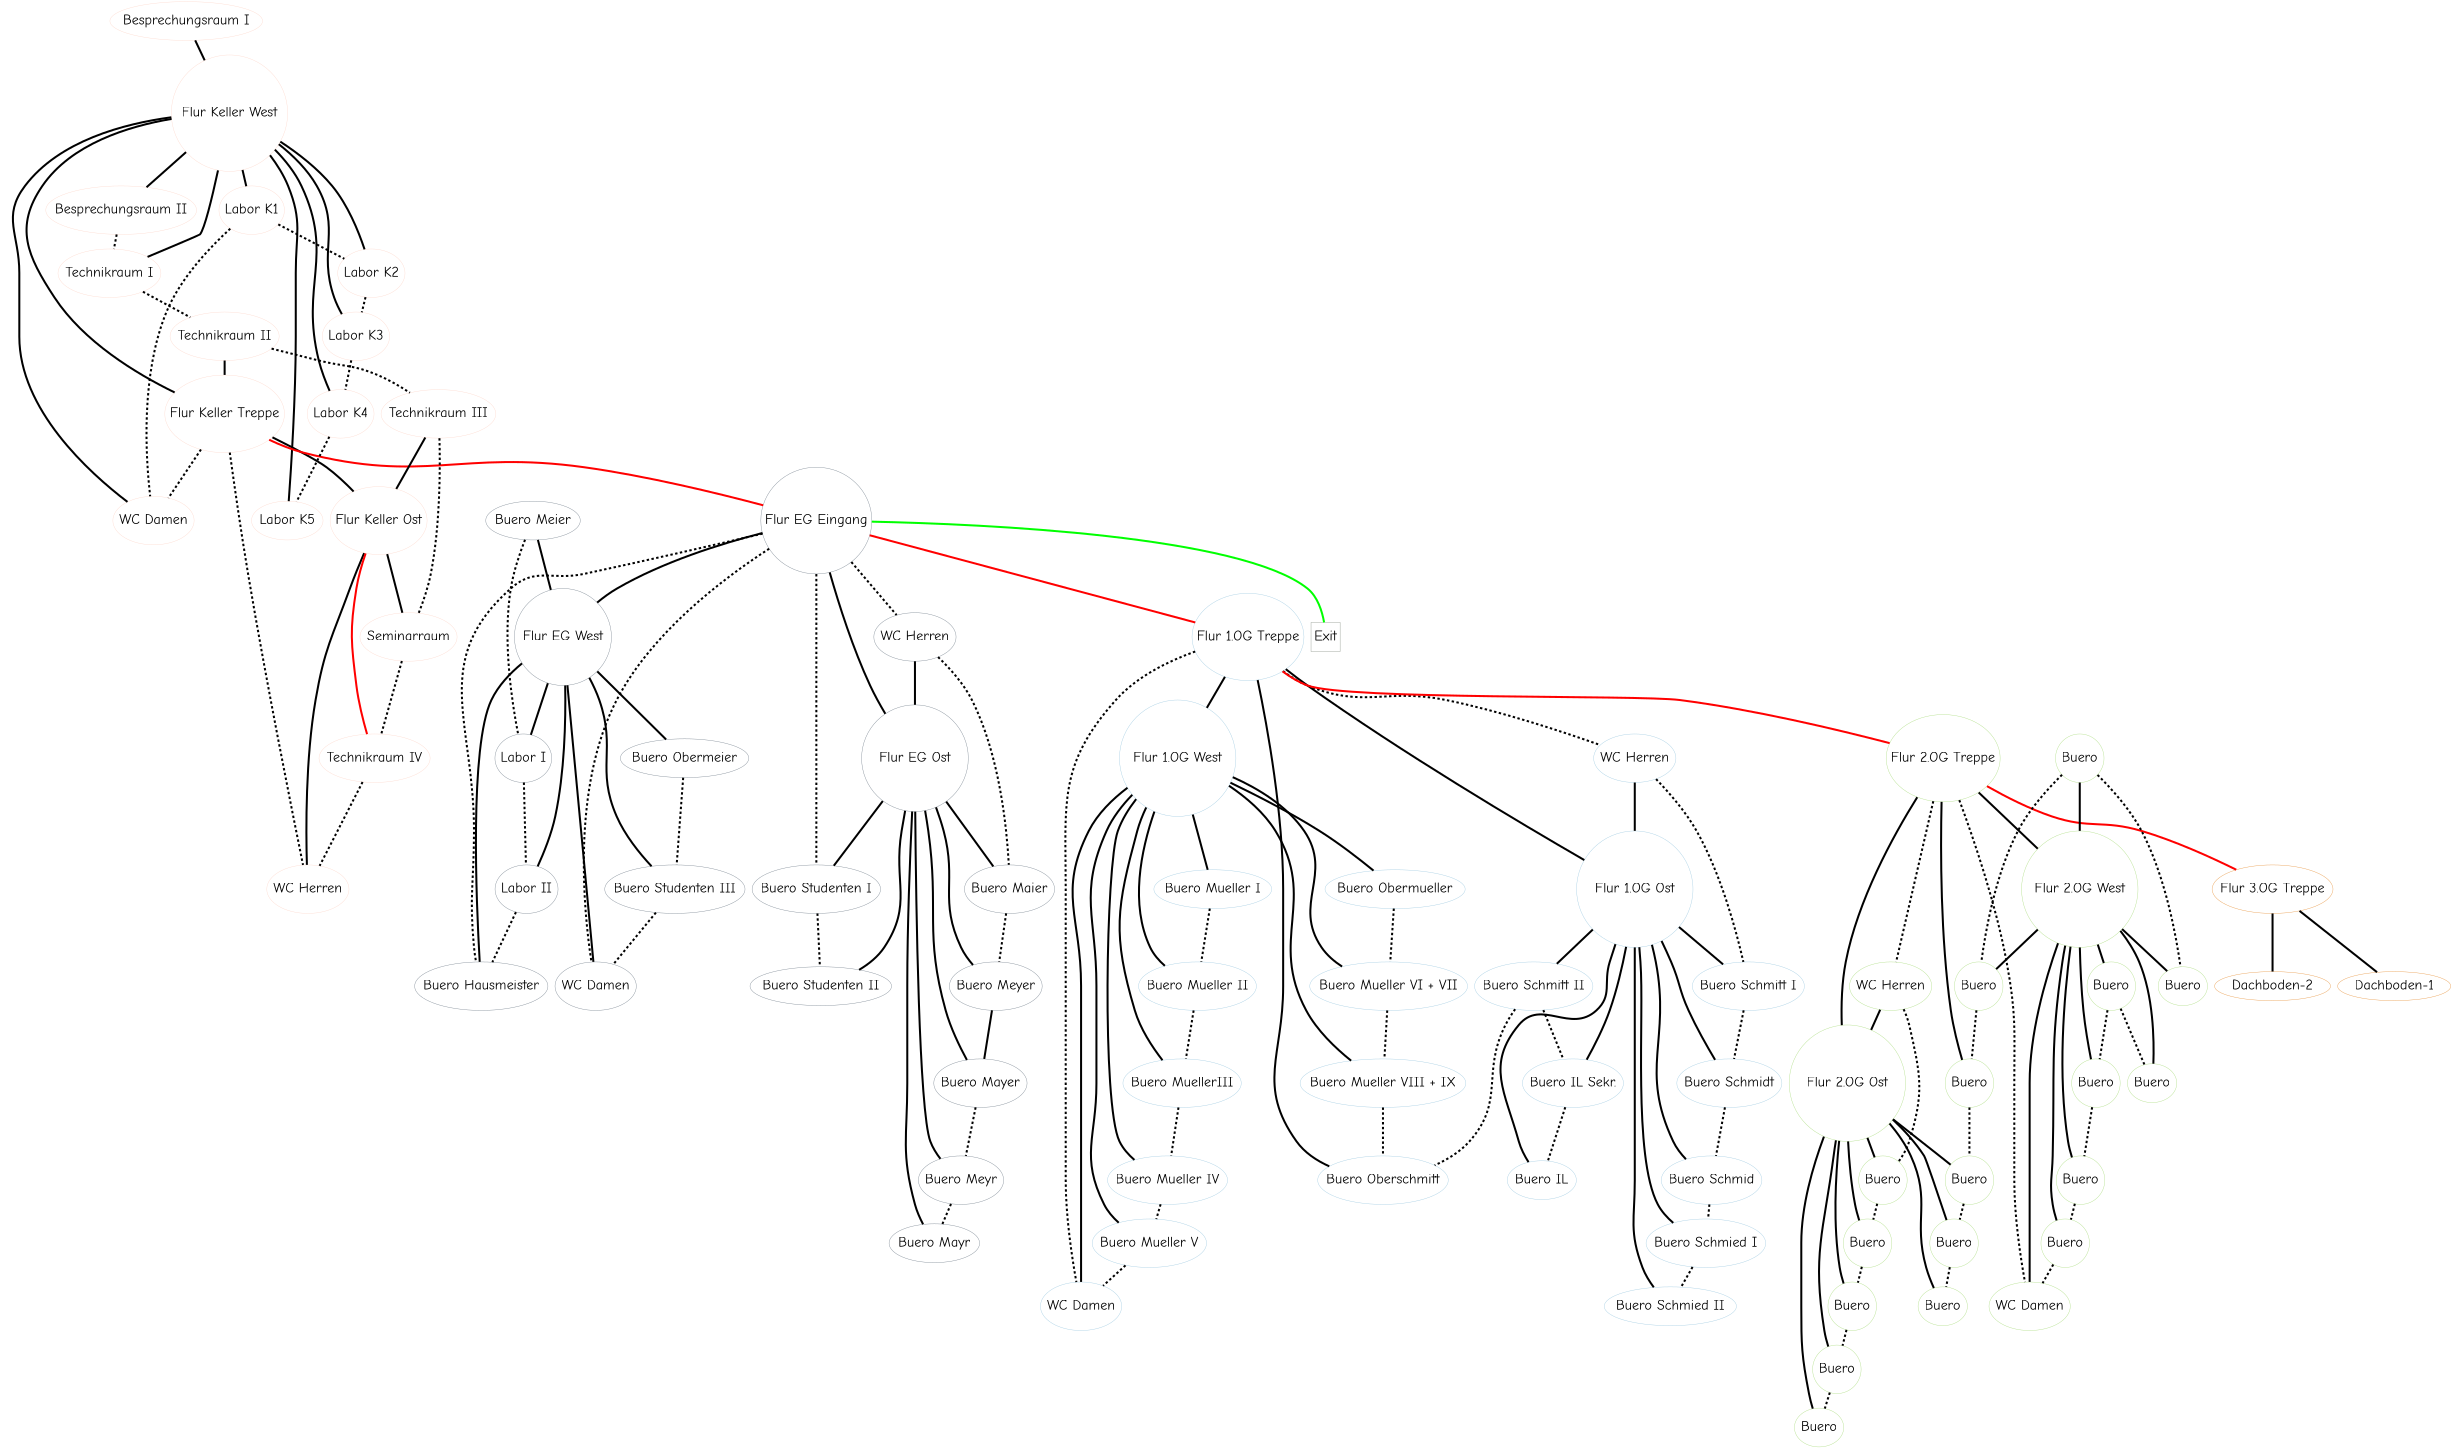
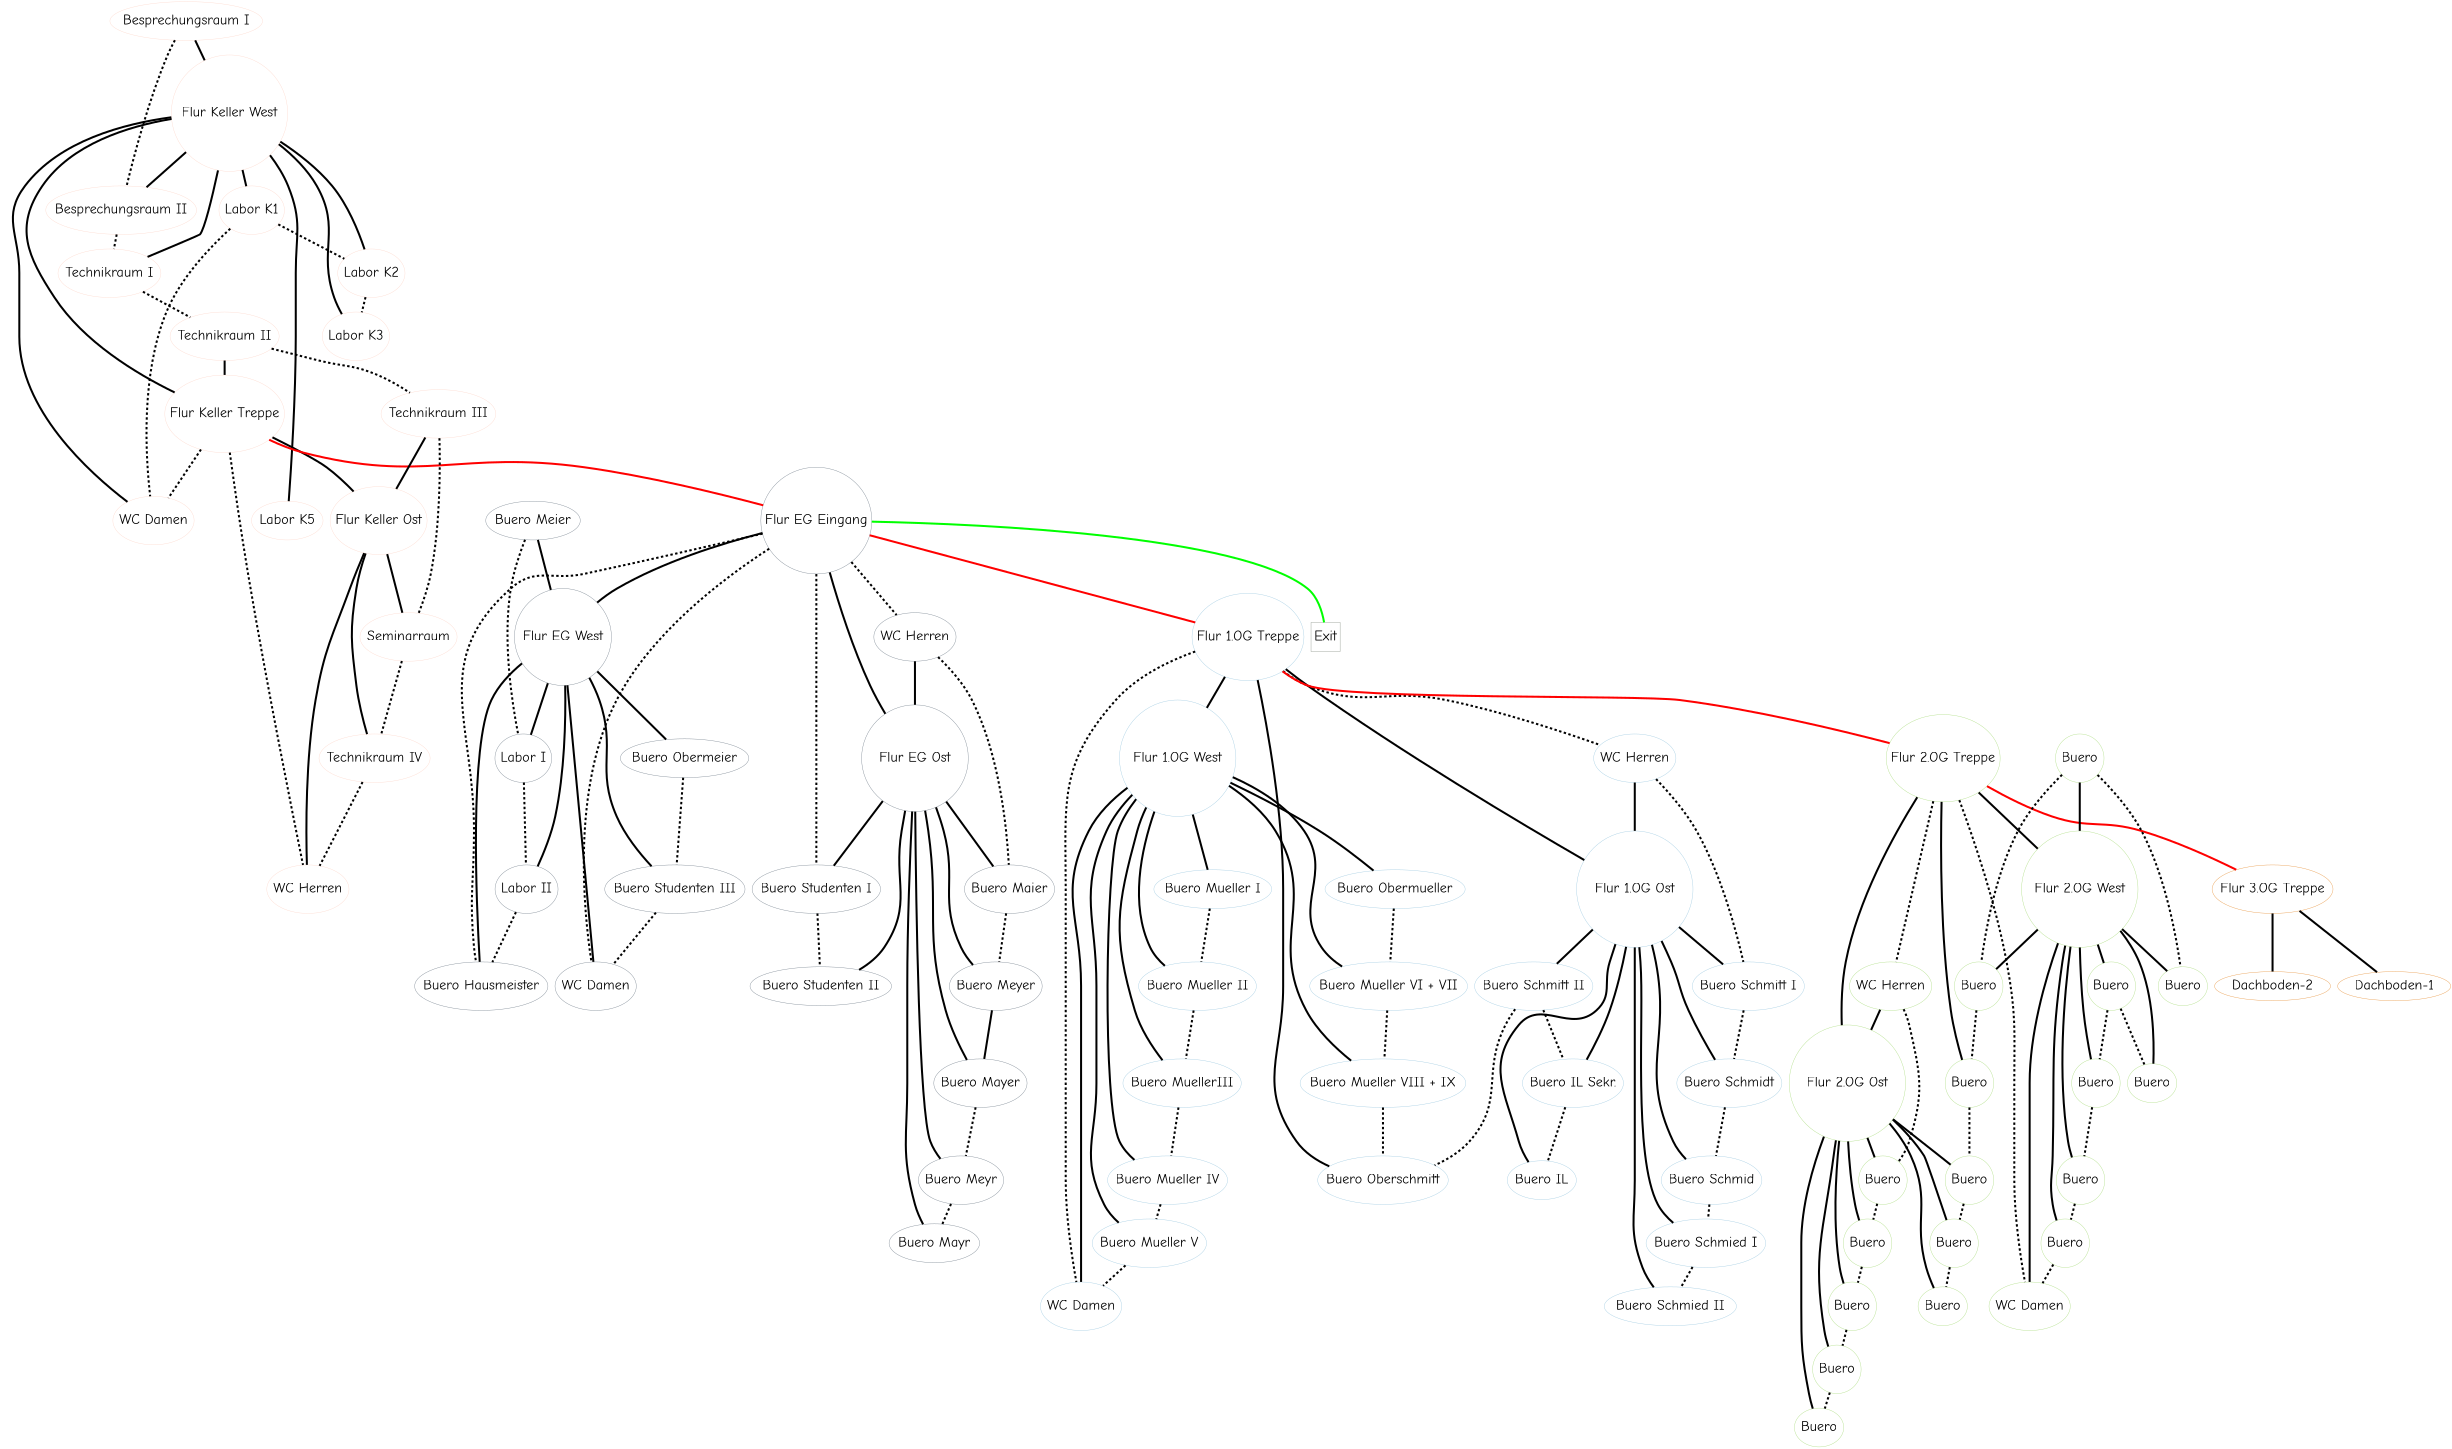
  strict graph {
    fontname="Comic Neue"
    node [color="#a6cee3" fontname="Comic Neue" fontsize=35.0]
    edge [fontname="Comic Neue" penwidth=5 style=solid]
    n1 [color="#fddbd0" height=1.3333333333333335 label="Besprechungsraum I" width=1.3333333333333335]
    n2 [color="#fddbd0" height=4.0 label="Flur Keller West" width=4.0]
    n3 [color="#fddbd0" height=1.666666666666667 label="Besprechungsraum II" width=1.666666666666667]
    n4 [color="#fddbd0" height=1.666666666666667 label="Technikraum I" width=1.666666666666667]
    n5 [color="#fddbd0" height=2.666666666666667 label="Flur Keller Treppe" width=2.666666666666667]
    n6 [color="#fddbd0" height=1.666666666666667 label="Labor K1" width=1.666666666666667]
    n7 [color="#fddbd0" height=1.666666666666667 label="WC Damen" width=1.666666666666667]
    n8 [color="#fddbd0" height=1.666666666666667 label="Labor K2" width=1.666666666666667]
    n9 [color="#fddbd0" height=1.666666666666667 label="Labor K3" width=1.666666666666667]
-   n10 [color="#fddbd0" height=1.666666666666667 label="Labor K4" width=1.666666666666667]
    n11 [color="#fddbd0" height=1.3333333333333335 label="Labor K5" width=1.3333333333333335]
    n12 [color="#fddbd0" height=1.666666666666667 label="Technikraum II" width=1.666666666666667]
    n13 [color="#fddbd0" height=2.3333333333333335 label="Flur Keller Ost" width=2.3333333333333335]
    n14 [color="#fddbd0" height=1.666666666666667 label="WC Herren" width=1.666666666666667]
    n15 [color="#808B96" height=3.666666666666667 label="Flur EG Eingang" width=3.666666666666667]
    n16 [color="#fddbd0" height=1.666666666666667 label="Technikraum III" width=1.666666666666667]
    n17 [color="#fddbd0" height=1.666666666666667 label=Seminarraum width=1.666666666666667]
    n18 [color="#fddbd0" height=1.666666666666667 label="Technikraum IV" width=1.666666666666667]
    n19 [color="#808B96" height=3.3333333333333335 label="Flur EG West" width=3.3333333333333335]
    n20 [color="#808B96" height=1.666666666666667 label="Buero Hausmeister" width=1.666666666666667]
    n21 [color="#808B96" height=1.666666666666667 label="WC Damen" width=1.666666666666667]
    n22 [color="#808B96" height=1.666666666666667 label="WC Herren" width=1.666666666666667]
    n23 [color="#808B96" height=3.666666666666667 label="Flur EG Ost" width=3.666666666666667]
    n24 [color="#808B96" height=1.666666666666667 label="Buero Studenten I" width=1.666666666666667]
    n25 [height=3.0 label="Flur 1.OG Treppe" width=3.0]
    n26 [color="#91998e" fontsize=35 height=1 label=Exit shape=square width=1]
    n27 [color="#808B96" height=1.666666666666667 label="Labor I" width=1.666666666666667]
    n28 [color="#808B96" height=1.666666666666667 label="Labor II" width=1.666666666666667]
    n29 [color="#808B96" height=1.3333333333333335 label="Buero Obermeier" width=1.3333333333333335]
    n30 [color="#808B96" height=1.666666666666667 label="Buero Studenten III" width=1.666666666666667]
    n31 [color="#808B96" height=1.666666666666667 label="Buero Maier" width=1.666666666666667]
    n32 [color="#808B96" height=1.666666666666667 label="Buero Meyer" width=1.666666666666667]
    n33 [color="#808B96" height=1.3333333333333335 label="Buero Studenten II" width=1.3333333333333335]
    n34 [color="#808B96" height=1.666666666666667 label="Buero Mayer" width=1.666666666666667]
    n35 [color="#808B96" height=1.666666666666667 label="Buero Meyr" width=1.666666666666667]
    n36 [color="#808B96" height=1.3333333333333335 label="Buero Mayr" width=1.3333333333333335]
    n37 [height=4.0 label="Flur 1.OG West" width=4.0]
    n38 [height=1.666666666666667 label="WC Damen" width=1.666666666666667]
    n39 [height=1.666666666666667 label="WC Herren" width=1.666666666666667]
    n40 [height=4.0 label="Flur 1.OG Ost" width=4.0]
    n41 [height=1.666666666666667 label="Buero Oberschmitt" width=1.666666666666667]
    n42 [color="#b2df8a" height=3.0 label="Flur 2.OG Treppe" width=3.0]
    n43 [color="#808B96" height=1.3333333333333335 label="Buero Meier" width=1.3333333333333335]
    n44 [height=1.3333333333333335 label="Buero Mueller I" width=1.3333333333333335]
    n45 [height=1.666666666666667 label="Buero Mueller II" width=1.666666666666667]
    n46 [height=1.666666666666667 label="Buero MuellerIII" width=1.666666666666667]
    n47 [height=1.666666666666667 label="Buero Mueller IV" width=1.666666666666667]
    n48 [height=1.666666666666667 label="Buero Mueller V" width=1.666666666666667]
    n49 [height=1.3333333333333335 label="Buero Obermueller" width=1.3333333333333335]
    n50 [height=1.666666666666667 label="Buero Mueller VI + VII" width=1.666666666666667]
    n51 [height=1.666666666666667 label="Buero Mueller VIII + IX" width=1.666666666666667]
    n52 [height=1.666666666666667 label="Buero Schmitt I" width=1.666666666666667]
    n53 [height=1.666666666666667 label="Buero Schmidt" width=1.666666666666667]
    n54 [height=1.666666666666667 label="Buero Schmid" width=1.666666666666667]
    n55 [height=1.666666666666667 label="Buero Schmied I" width=1.666666666666667]
    n56 [height=1.3333333333333335 label="Buero Schmied II" width=1.3333333333333335]
    n57 [height=1.666666666666667 label="Buero Schmitt II" width=1.666666666666667]
    n58 [height=1.666666666666667 label="Buero IL Sekr." width=1.666666666666667]
    n59 [height=1.3333333333333335 label="Buero IL" width=1.3333333333333335]
    n60 [color="#b2df8a" height=1.666666666666667 label="WC Herren" width=1.666666666666667]
    n61 [color="#b2df8a" height=4.0 label="Flur 2.OG Ost" width=4.0]
    n62 [color="#b2df8a" height=4.0 label="Flur 2.OG West" width=4.0]
    n63 [color="#b2df8a" height=1.666666666666667 label=Buero width=1.666666666666667]
    n64 [color="#b2df8a" height=1.666666666666667 label="WC Damen" width=1.666666666666667]
    n65 [color="#e99d4e" height=1.666666666666667 label="Flur 3.OG Treppe" width=1.666666666666667]
    n66 [color="#b2df8a" height=1.666666666666667 label=Buero width=1.666666666666667]
    n67 [color="#b2df8a" height=1.666666666666667 label=Buero width=1.666666666666667]
    n68 [color="#b2df8a" height=1.666666666666667 label=Buero width=1.666666666666667]
    n69 [color="#b2df8a" height=1.3333333333333335 label=Buero width=1.3333333333333335]
    n70 [color="#b2df8a" height=1.666666666666667 label=Buero width=1.666666666666667]
    n71 [color="#b2df8a" height=1.666666666666667 label=Buero width=1.666666666666667]
    n72 [color="#b2df8a" height=1.666666666666667 label=Buero width=1.666666666666667]
    n73 [color="#b2df8a" height=1.3333333333333335 label=Buero width=1.3333333333333335]
    n74 [color="#b2df8a" height=1.666666666666667 label=Buero width=1.666666666666667]
    n75 [color="#b2df8a" height=1.3333333333333335 label=Buero width=1.3333333333333335]
    n76 [color="#b2df8a" height=1.666666666666667 label=Buero width=1.666666666666667]
    n77 [color="#b2df8a" height=1.666666666666667 label=Buero width=1.666666666666667]
    n78 [color="#b2df8a" height=1.3333333333333335 label=Buero width=1.3333333333333335]
    n79 [color="#b2df8a" height=1.666666666666667 label=Buero width=1.666666666666667]
    n80 [color="#b2df8a" height=1.666666666666667 label=Buero width=1.666666666666667]
    n81 [color="#e99d4e" height=1.0000000000000002 label="Dachboden-2" width=1.0000000000000002]
    n82 [color="#e99d4e" height=1.0000000000000002 label="Dachboden-1" width=1.0000000000000002]
    n83 [color="#b2df8a" height=1.666666666666667 label=Buero width=1.666666666666667]
    n1 -- n2
+   n1 -- n3 [style=dashed]
    n2 -- n3
    n2 -- n4
    n2 -- n5
    n2 -- n6
    n2 -- n7
    n2 -- n8
    n2 -- n9
-   n2 -- n10
    n2 -- n11
    n3 -- n4 [style=dashed]
    n4 -- n12 [style=dashed]
    n5 -- n7 [style=dashed]
    n5 -- n13
    n5 -- n14 [style=dashed]
    n5 -- n15 [color=red]
    n6 -- n7 [style=dashed]
    n6 -- n8 [style=dashed]
    n8 -- n9 [style=dashed]
-   n9 -- n10 [style=dashed]
-   n10 -- n11 [style=dashed]
    n12 -- n5
    n12 -- n16 [style=dashed]
    n13 -- n14
    n13 -- n17
-   n13 -- n18 [color=red]
+   n13 -- n18
    n15 -- n19
    n15 -- n20 [style=dashed]
    n15 -- n21 [style=dashed]
    n15 -- n22 [style=dashed]
    n15 -- n23
    n15 -- n24 [style=dashed]
    n15 -- n25 [color=red]
    n15 -- n26 [color=green]
    n16 -- n13
    n16 -- n17 [style=dashed]
    n17 -- n18 [style=dashed]
    n18 -- n14 [style=dashed]
    n19 -- n20
    n19 -- n21
    n19 -- n27
    n19 -- n28
    n19 -- n29
    n19 -- n30
    n22 -- n23
    n22 -- n31 [style=dashed]
    n23 -- n24
    n23 -- n31
    n23 -- n32
    n23 -- n33
    n23 -- n34
    n23 -- n35
    n23 -- n36
    n24 -- n33 [style=dashed]
    n25 -- n37
    n25 -- n38 [style=dashed]
    n25 -- n39 [style=dashed]
    n25 -- n40
    n25 -- n41
    n25 -- n42 [color=red]
    n27 -- n28 [style=dashed]
    n28 -- n20 [style=dashed]
    n29 -- n30 [style=dashed]
    n30 -- n21 [style=dashed]
    n31 -- n32 [style=dashed]
    n32 -- n34
    n34 -- n35 [style=dashed]
    n35 -- n36 [style=dashed]
    n37 -- n38
    n37 -- n44
    n37 -- n45
    n37 -- n46
    n37 -- n47
    n37 -- n48
    n37 -- n49
    n37 -- n50
    n37 -- n51
    n39 -- n40
    n39 -- n52 [style=dashed]
    n40 -- n52
    n40 -- n53
    n40 -- n54
    n40 -- n55
    n40 -- n56
    n40 -- n57
    n40 -- n58
    n40 -- n59
    n42 -- n60 [style=dashed]
    n42 -- n61
    n42 -- n62
    n42 -- n63
    n42 -- n64 [style=dashed]
    n42 -- n65 [color=red]
    n43 -- n19
    n43 -- n27 [style=dashed]
    n44 -- n45 [style=dashed]
    n45 -- n46 [style=dashed]
    n46 -- n47 [style=dashed]
    n47 -- n48 [style=dashed]
    n48 -- n38 [style=dashed]
    n49 -- n50 [style=dashed]
    n50 -- n51 [style=dashed]
    n51 -- n41 [style=dashed]
    n52 -- n53 [style=dashed]
    n53 -- n54 [style=dashed]
    n54 -- n55 [style=dashed]
    n55 -- n56 [style=dashed]
    n57 -- n41 [style=dashed]
    n57 -- n58 [style=dashed]
    n58 -- n59 [style=dashed]
    n60 -- n61
    n60 -- n66 [style=dashed]
    n61 -- n66
    n61 -- n67
    n61 -- n68
    n61 -- n69
    n61 -- n70
    n61 -- n71
    n61 -- n72
    n61 -- n73
    n62 -- n64
    n62 -- n74
    n62 -- n75
    n62 -- n76
    n62 -- n77
    n62 -- n78
    n62 -- n79
    n62 -- n80
    n63 -- n67 [style=dashed]
    n65 -- n81
    n65 -- n82
    n66 -- n70 [style=dashed]
    n67 -- n68 [style=dashed]
    n68 -- n69 [style=dashed]
    n70 -- n71 [style=dashed]
    n71 -- n72 [style=dashed]
    n72 -- n73 [style=dashed]
    n74 -- n63 [style=dashed]
    n76 -- n77 [style=dashed]
    n76 -- n78 [style=dashed]
    n77 -- n79 [style=dashed]
    n79 -- n80 [style=dashed]
    n80 -- n64 [style=dashed]
    n83 -- n62
    n83 -- n74 [style=dashed]
    n83 -- n75 [style=dashed]
  }
